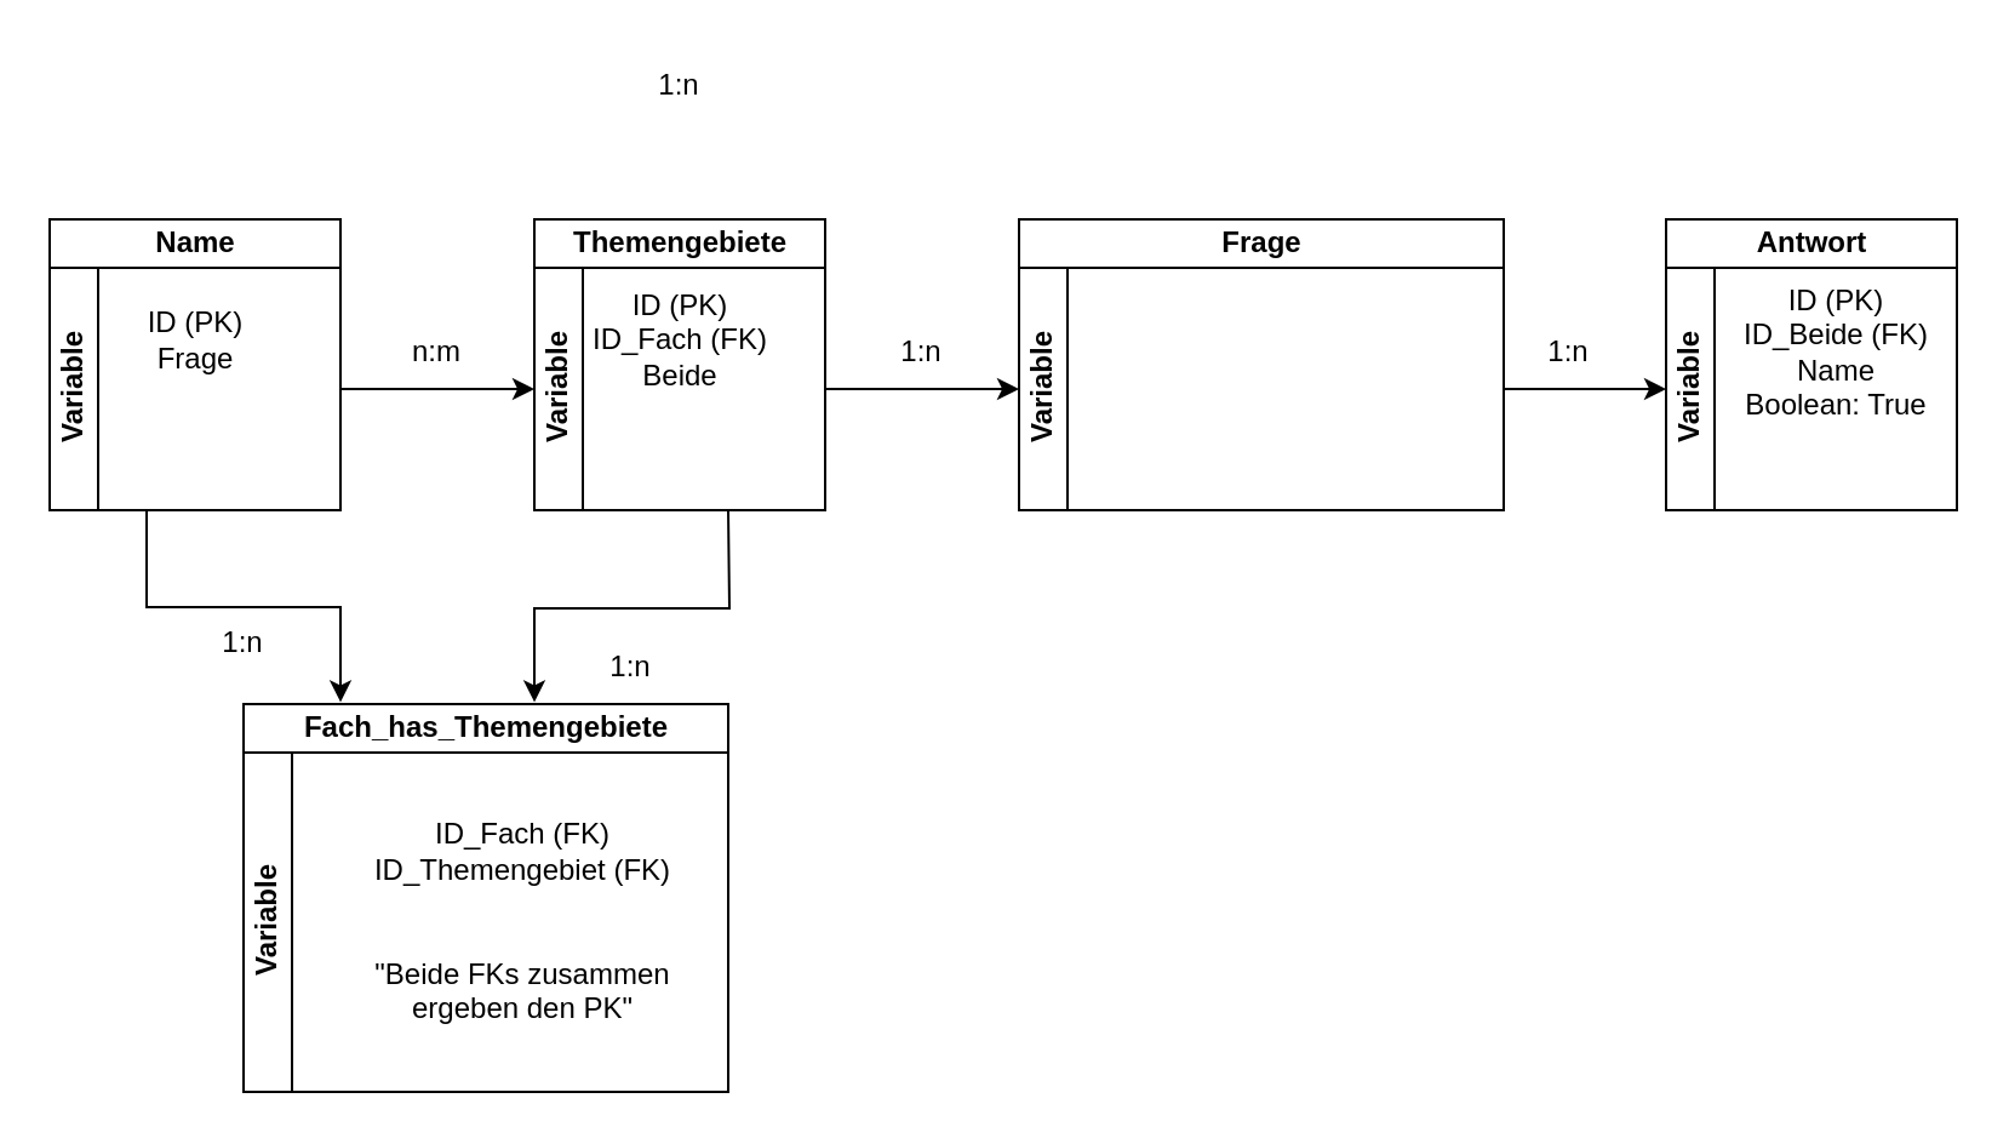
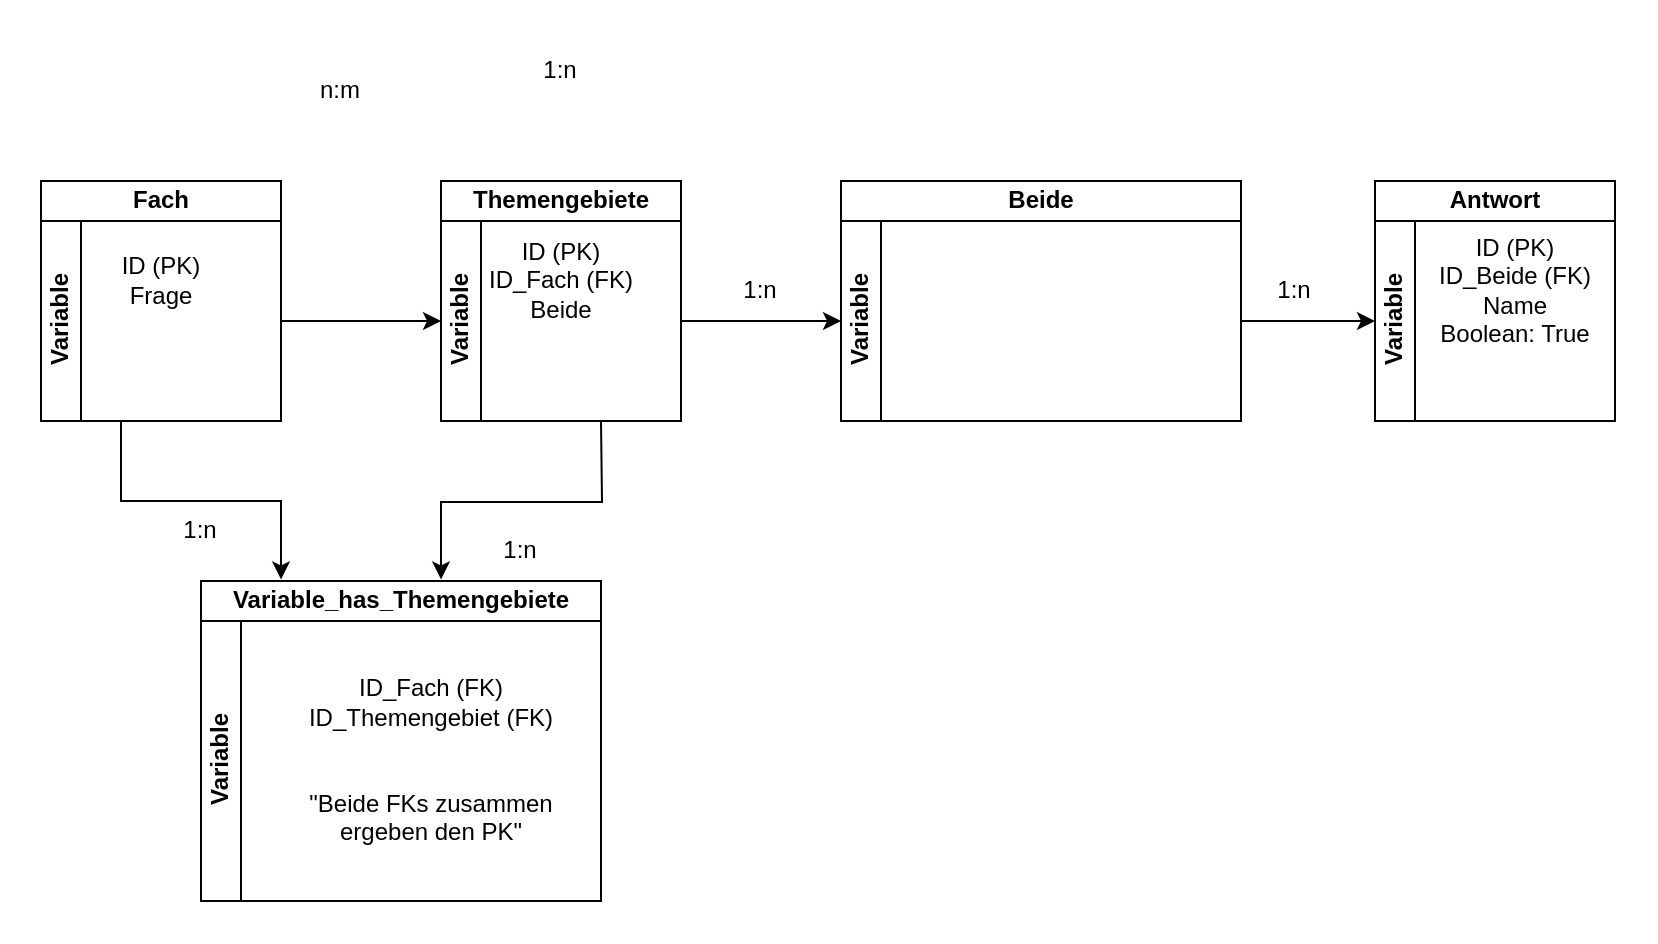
  <mxCell id="0" />
  <mxCell id="1" parent="0" />
- <mxCell id="2" value="Name" style="swimlane;childLayout=stackLayout;resizeParent=1;resizeParentMax=0;horizontal=1;startSize=20;horizontalStack=0;html=1;" vertex="1" parent="1"><mxGeometry x="20" y="90" width="120" height="120" as="geometry" /></mxCell>
+ <mxCell id="2" value="Fach" style="swimlane;childLayout=stackLayout;resizeParent=1;resizeParentMax=0;horizontal=1;startSize=20;horizontalStack=0;html=1;" vertex="1" parent="1"><mxGeometry x="20" y="90" width="120" height="120" as="geometry" /></mxCell>
  <mxCell id="3" value="&lt;div&gt;Variable&lt;/div&gt;" style="swimlane;startSize=20;horizontal=0;html=1;" vertex="1" parent="2"><mxGeometry y="20" width="120" height="100" as="geometry"><mxRectangle y="20" width="480" height="40" as="alternateBounds" /></mxGeometry></mxCell>
  <mxCell id="4" value="&lt;div&gt;ID (PK)&lt;br&gt;&lt;/div&gt;&lt;div&gt;Frage&lt;br&gt;&lt;/div&gt;" style="text;html=1;align=center;verticalAlign=middle;resizable=0;points=[];autosize=1;strokeColor=none;fillColor=none;" vertex="1" parent="3"><mxGeometry x="30" y="10" width="60" height="40" as="geometry" /></mxCell>
  <mxCell id="5" value="Themengebiete" style="swimlane;childLayout=stackLayout;resizeParent=1;resizeParentMax=0;horizontal=1;startSize=20;horizontalStack=0;html=1;" vertex="1" parent="1"><mxGeometry x="220" y="90" width="120" height="120" as="geometry" /></mxCell>
  <mxCell id="6" value="&lt;div&gt;Variable&lt;/div&gt;" style="swimlane;startSize=20;horizontal=0;html=1;" vertex="1" parent="5"><mxGeometry y="20" width="120" height="100" as="geometry"><mxRectangle y="20" width="480" height="40" as="alternateBounds" /></mxGeometry></mxCell>
  <mxCell id="7" value="&lt;div&gt;ID (PK)&lt;br&gt;&lt;/div&gt;&lt;div&gt;ID_Fach (FK)&lt;br&gt;&lt;/div&gt;&lt;div&gt;Beide&lt;br&gt;&lt;/div&gt;" style="text;html=1;align=center;verticalAlign=middle;resizable=0;points=[];autosize=1;strokeColor=none;fillColor=none;" vertex="1" parent="6"><mxGeometry x="10" width="100" height="60" as="geometry" /></mxCell>
- <mxCell id="8" value="Frage" style="swimlane;childLayout=stackLayout;resizeParent=1;resizeParentMax=0;horizontal=1;startSize=20;horizontalStack=0;html=1;" vertex="1" parent="1"><mxGeometry x="420" y="90" width="200" height="120" as="geometry" /></mxCell>
+ <mxCell id="8" value="Beide" style="swimlane;childLayout=stackLayout;resizeParent=1;resizeParentMax=0;horizontal=1;startSize=20;horizontalStack=0;html=1;" vertex="1" parent="1"><mxGeometry x="420" y="90" width="200" height="120" as="geometry" /></mxCell>
  <mxCell id="9" value="&lt;div&gt;Variable&lt;/div&gt;" style="swimlane;startSize=20;horizontal=0;html=1;" vertex="1" parent="8"><mxGeometry y="20" width="200" height="100" as="geometry"><mxRectangle y="20" width="480" height="40" as="alternateBounds" /></mxGeometry></mxCell>
  <mxCell id="10" value="Antwort" style="swimlane;childLayout=stackLayout;resizeParent=1;resizeParentMax=0;horizontal=1;startSize=20;horizontalStack=0;html=1;" vertex="1" parent="1"><mxGeometry x="687" y="90" width="120" height="120" as="geometry" /></mxCell>
  <mxCell id="11" value="&lt;div&gt;Variable&lt;/div&gt;" style="swimlane;startSize=20;horizontal=0;html=1;" vertex="1" parent="10"><mxGeometry y="20" width="120" height="100" as="geometry"><mxRectangle y="20" width="480" height="40" as="alternateBounds" /></mxGeometry></mxCell>
  <mxCell id="12" value="&lt;div&gt;ID (PK)&lt;/div&gt;&lt;div&gt;ID_Beide (FK)&lt;br&gt;&lt;/div&gt;&lt;div&gt;Name&lt;br&gt;&lt;/div&gt;&lt;div&gt;Boolean: True&lt;br&gt;&lt;/div&gt;" style="text;html=1;align=center;verticalAlign=middle;resizable=0;points=[];autosize=1;strokeColor=none;fillColor=none;" vertex="1" parent="11"><mxGeometry x="20" width="100" height="70" as="geometry" /></mxCell>
  <mxCell id="13" style="edgeStyle=orthogonalEdgeStyle;rounded=0;orthogonalLoop=1;jettySize=auto;html=1;entryX=0;entryY=0.5;entryDx=0;entryDy=0;" edge="1" parent="1" source="3" target="6"><mxGeometry relative="1" as="geometry" /></mxCell>
- <mxCell id="14" value="n:m" style="text;html=1;strokeColor=none;fillColor=none;align=center;verticalAlign=middle;whiteSpace=wrap;rounded=0;" vertex="1" parent="1"><mxGeometry x="150" y="130" width="60" height="30" as="geometry" /></mxCell>
+ <mxCell id="14" value="n:m" style="text;html=1;strokeColor=none;fillColor=none;align=center;verticalAlign=middle;whiteSpace=wrap;rounded=0;" vertex="1" parent="1"><mxGeometry x="140" y="30" width="60" height="30" as="geometry" /></mxCell>
  <mxCell id="15" style="edgeStyle=orthogonalEdgeStyle;rounded=0;orthogonalLoop=1;jettySize=auto;html=1;entryX=0;entryY=0.5;entryDx=0;entryDy=0;" edge="1" parent="1" source="6" target="9"><mxGeometry relative="1" as="geometry" /></mxCell>
  <mxCell id="16" value="1:n" style="text;html=1;strokeColor=none;fillColor=none;align=center;verticalAlign=middle;whiteSpace=wrap;rounded=0;" vertex="1" parent="1"><mxGeometry x="350" y="130" width="60" height="30" as="geometry" /></mxCell>
  <mxCell id="17" style="edgeStyle=orthogonalEdgeStyle;rounded=0;orthogonalLoop=1;jettySize=auto;html=1;entryX=0;entryY=0.5;entryDx=0;entryDy=0;exitX=1;exitY=0.5;exitDx=0;exitDy=0;" edge="1" parent="1" source="9" target="11"><mxGeometry relative="1" as="geometry"><mxPoint x="622" y="160" as="sourcePoint" /></mxGeometry></mxCell>
  <mxCell id="18" value="1:n" style="text;html=1;strokeColor=none;fillColor=none;align=center;verticalAlign=middle;whiteSpace=wrap;rounded=0;" vertex="1" parent="1"><mxGeometry x="617" y="130" width="60" height="30" as="geometry" /></mxCell>
  <mxCell id="19" value="1:n" style="text;html=1;strokeColor=none;fillColor=none;align=center;verticalAlign=middle;whiteSpace=wrap;rounded=0;" vertex="1" parent="1"><mxGeometry x="250" y="20" width="60" height="30" as="geometry" /></mxCell>
- <mxCell id="20" value="Fach_has_Themengebiete" style="swimlane;childLayout=stackLayout;resizeParent=1;resizeParentMax=0;horizontal=1;startSize=20;horizontalStack=0;html=1;" vertex="1" parent="1"><mxGeometry x="100" y="290" width="200" height="160" as="geometry" /></mxCell>
+ <mxCell id="20" value="Variable_has_Themengebiete" style="swimlane;childLayout=stackLayout;resizeParent=1;resizeParentMax=0;horizontal=1;startSize=20;horizontalStack=0;html=1;" vertex="1" parent="1"><mxGeometry x="100" y="290" width="200" height="160" as="geometry" /></mxCell>
  <mxCell id="21" value="&lt;div&gt;Variable&lt;/div&gt;" style="swimlane;startSize=20;horizontal=0;html=1;" vertex="1" parent="20"><mxGeometry y="20" width="200" height="140" as="geometry"><mxRectangle y="20" width="480" height="40" as="alternateBounds" /></mxGeometry></mxCell>
  <mxCell id="22" value="&lt;div&gt;ID_Fach (FK)&lt;br&gt;&lt;/div&gt;&lt;div&gt;ID_Themengebiet (FK)&lt;/div&gt;&lt;div&gt;&lt;br&gt;&lt;/div&gt;&lt;div&gt;&lt;br&gt;&lt;/div&gt;&lt;div&gt;&quot;Beide FKs zusammen &lt;br&gt;&lt;/div&gt;&lt;div&gt;ergeben den PK&quot;&lt;br&gt;&lt;/div&gt;" style="text;html=1;align=center;verticalAlign=middle;resizable=1;points=[];autosize=1;strokeColor=none;fillColor=none;movable=1;rotatable=1;deletable=1;editable=1;locked=0;connectable=1;" vertex="1" parent="21"><mxGeometry x="40" y="20" width="150" height="100" as="geometry" /></mxCell>
  <mxCell id="23" style="edgeStyle=orthogonalEdgeStyle;rounded=0;orthogonalLoop=1;jettySize=auto;html=1;entryX=0.2;entryY=-0.005;entryDx=0;entryDy=0;entryPerimeter=0;" edge="1" parent="1" source="3" target="20"><mxGeometry relative="1" as="geometry"><Array as="points"><mxPoint x="60" y="250" /><mxPoint x="140" y="250" /></Array></mxGeometry></mxCell>
  <mxCell id="24" style="edgeStyle=orthogonalEdgeStyle;rounded=0;orthogonalLoop=1;jettySize=auto;html=1;entryX=0.6;entryY=-0.005;entryDx=0;entryDy=0;entryPerimeter=0;" edge="1" parent="1" target="20"><mxGeometry relative="1" as="geometry"><mxPoint x="300" y="210" as="sourcePoint" /></mxGeometry></mxCell>
  <mxCell id="25" value="1:n" style="text;html=1;strokeColor=none;fillColor=none;align=center;verticalAlign=middle;whiteSpace=wrap;rounded=0;" vertex="1" parent="1"><mxGeometry x="70" y="250" width="60" height="30" as="geometry" /></mxCell>
  <mxCell id="26" value="1:n" style="text;html=1;strokeColor=none;fillColor=none;align=center;verticalAlign=middle;whiteSpace=wrap;rounded=0;" vertex="1" parent="1"><mxGeometry x="230" y="260" width="60" height="30" as="geometry" /></mxCell>
